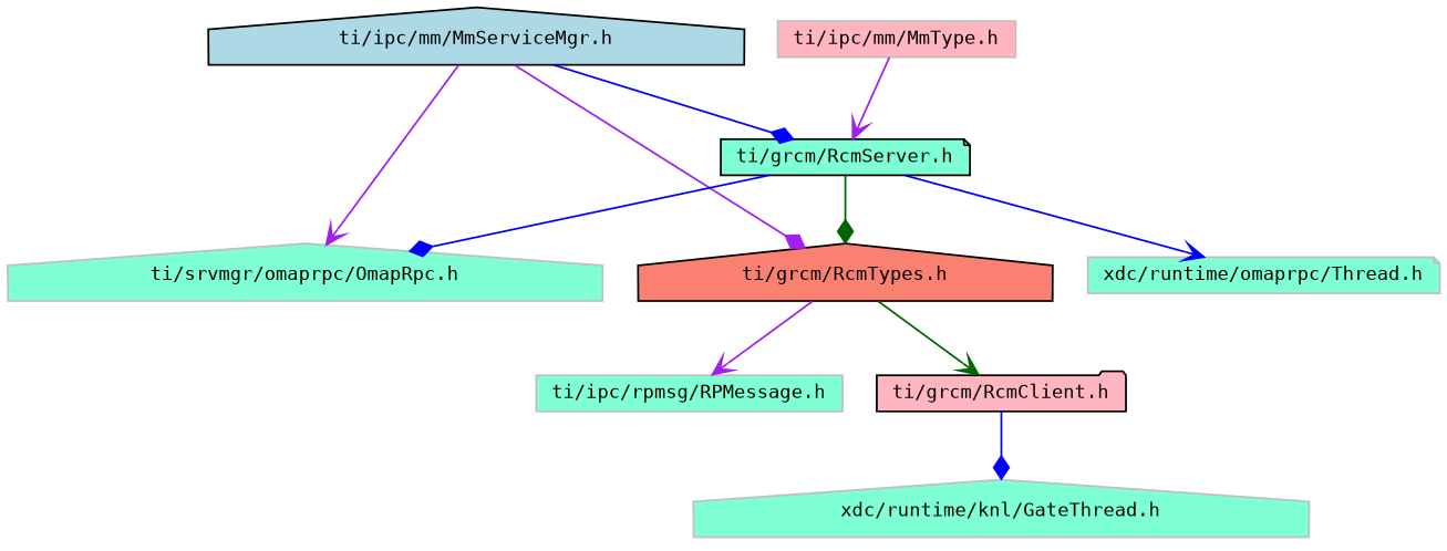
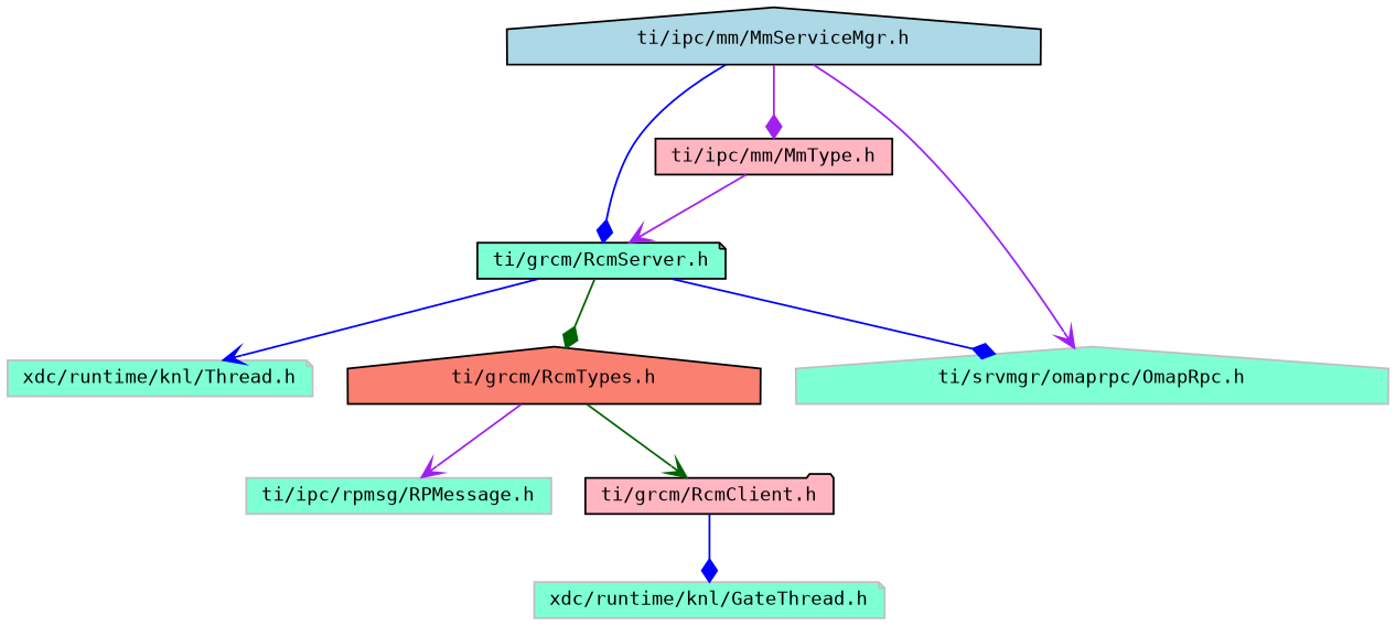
  digraph {
    fontname="DejaVu Sans Mono"
    node [color=black fillcolor=aquamarine fontname="DejaVu Sans Mono" fontsize=10 shape=house style=filled]
    edge [arrowhead=diamond color=blue fontname="DejaVu Sans Mono" fontsize=10 labelfontname=Helvetica labelfontsize=10 style=solid]
    n1 [fillcolor=lightblue fontcolor=black height=0.2 label="ti/ipc/mm/MmServiceMgr.h" width=0.4]
    n2 [height=0.2 label="ti/grcm/RcmServer.h" shape=note width=0.4]
-   n3 [color=grey75 fillcolor=lightpink height=0.2 label="ti/ipc/mm/MmType.h" shape=box width=0.4]
+   n3 [fillcolor=lightpink height=0.2 label="ti/ipc/mm/MmType.h" shape=box width=0.4]
    n4 [color=grey75 height=0.2 label="ti/srvmgr/omaprpc/OmapRpc.h" width=0.4]
-   n5 [color=grey75 height=0.2 label="xdc/runtime/omaprpc/Thread.h" shape=note width=0.4]
+   n5 [color=grey75 height=0.2 label="xdc/runtime/knl/Thread.h" shape=note width=0.4]
    n6 [fillcolor=salmon height=0.2 label="ti/grcm/RcmTypes.h" width=0.4]
-   n7 [color=grey75 height=0.2 label="xdc/runtime/knl/GateThread.h" width=0.4]
+   n7 [color=grey75 height=0.2 label="xdc/runtime/knl/GateThread.h" shape=note width=0.4]
    n8 [color=grey75 height=0.2 label="ti/ipc/rpmsg/RPMessage.h" shape=box width=0.4]
    n9 [fillcolor=lightpink height=0.2 label="ti/grcm/RcmClient.h" shape=folder width=0.4]
    n1 -> n2
-   n1 -> n6 [color=purple]
+   n1 -> n3 [color=purple]
    n1 -> n4 [arrowhead=vee color=purple]
    n2 -> n4
    n2 -> n5 [arrowhead=vee]
    n2 -> n6 [color=darkgreen]
    n3 -> n2 [arrowhead=vee color=purple]
    n6 -> n8 [arrowhead=vee color=purple]
    n6 -> n9 [arrowhead=vee color=darkgreen]
    n9 -> n7
  }
